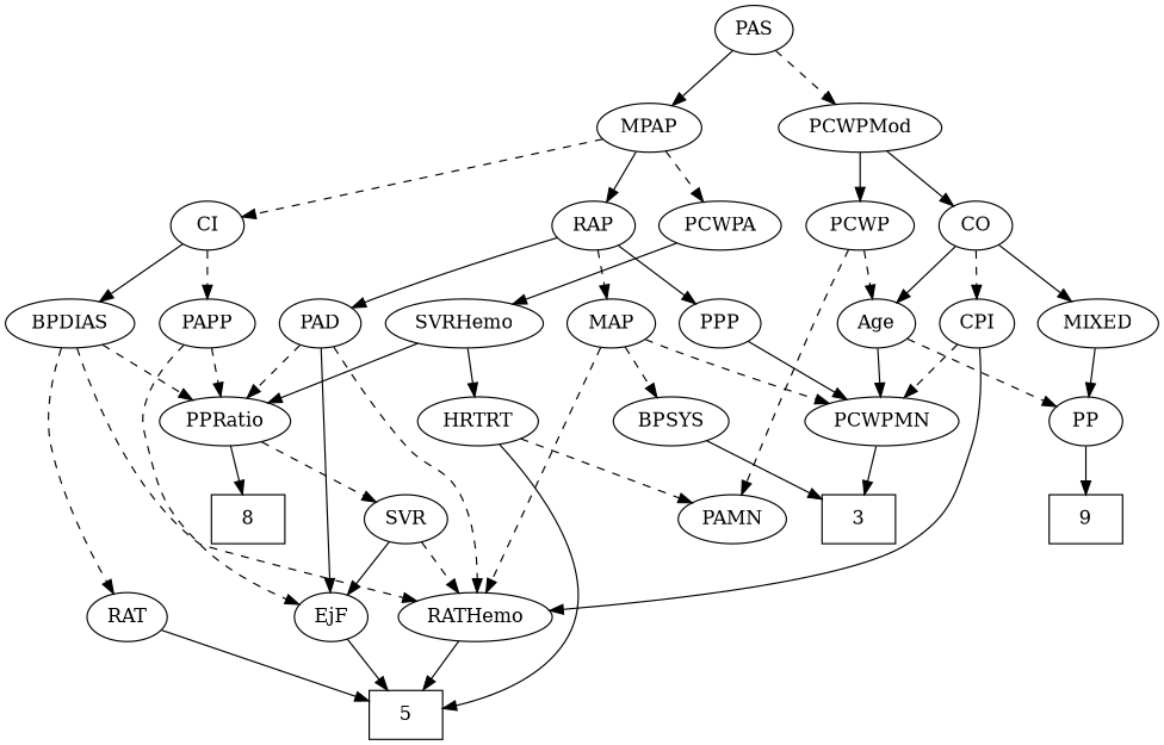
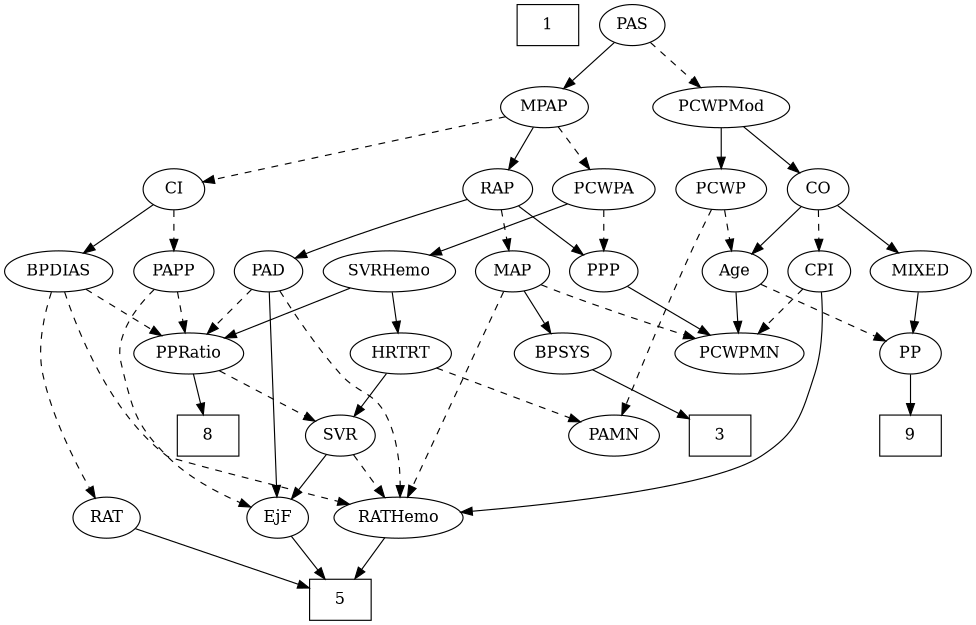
  strict digraph {
    edge [style=solid]
+   1 [height=0.5 shape=box width=0.75]
    n2 [height=0.5 label=9 shape=box width=0.75]
    3 [height=0.5 shape=box width=0.75]
    n4 [height=0.5 label=8 shape=box width=0.75]
    5 [height=0.5 shape=box width=0.75]
    Age [height=0.5 width=0.75]
    PCWPMN [height=0.5 width=1.3902]
    PP [height=0.5 width=0.75]
    EjF [height=0.5 width=0.75]
    RAP [height=0.5 width=0.77632]
    PAD [height=0.5 width=0.79437]
    MAP [height=0.5 width=0.84854]
    PPP [height=0.5 width=0.75]
    RATHemo [height=0.5 width=1.3721]
    PPRatio [height=0.5 width=1.1013]
    BPSYS [height=0.5 width=1.0471]
    SVR [height=0.5 width=0.77632]
    MIXED [height=0.5 width=1.1193]
    MPAP [height=0.5 width=0.97491]
    PCWPA [height=0.5 width=1.1555]
    CI [height=0.5 width=0.75]
    SVRHemo [height=0.5 width=1.3902]
    BPDIAS [height=0.5 width=1.1735]
    PAPP [height=0.5 width=0.88464]
    HRTRT [height=0.5 width=1.1013]
    RAT [height=0.5 width=0.75827]
    CO [height=0.5 width=0.75]
    CPI [height=0.5 width=0.75]
    PAS [height=0.5 width=0.75]
    PCWPMod [height=0.5 width=1.4443]
    PCWP [height=0.5 width=0.97491]
    PAMN [height=0.5 width=1.011]
    Age -> PCWPMN
    Age -> PP [style=dashed]
-   PCWPMN -> 3
    PP -> n2
    EjF -> 5
    RAP -> PAD
    RAP -> MAP [style=dashed]
    RAP -> PPP
    PAD -> EjF
    PAD -> RATHemo [style=dashed]
    PAD -> PPRatio [style=dashed]
    MAP -> PCWPMN [style=dashed]
    MAP -> RATHemo [style=dashed]
-   MAP -> BPSYS [style=dashed]
+   MAP -> BPSYS
    PPP -> PCWPMN
    RATHemo -> 5
    PPRatio -> n4
    PPRatio -> SVR [style=dashed]
    BPSYS -> 3
    SVR -> EjF
    SVR -> RATHemo [style=dashed]
    MIXED -> PP
    MPAP -> RAP
    MPAP -> PCWPA [style=dashed]
    MPAP -> CI [style=dashed]
+   PCWPA -> PPP [style=dashed]
    PCWPA -> SVRHemo
    CI -> BPDIAS
    CI -> PAPP [style=dashed]
    SVRHemo -> PPRatio
    SVRHemo -> HRTRT
    BPDIAS -> RATHemo [style=dashed]
    BPDIAS -> PPRatio [style=dashed]
    BPDIAS -> RAT [style=dashed]
    PAPP -> EjF [style=dashed]
    PAPP -> PPRatio [style=dashed]
-   HRTRT -> 5
+   HRTRT -> SVR
    HRTRT -> PAMN [style=dashed]
    RAT -> 5
    CO -> Age
    CO -> MIXED
    CO -> CPI [style=dashed]
    CPI -> PCWPMN [style=dashed]
    CPI -> RATHemo
    PAS -> MPAP
    PAS -> PCWPMod [style=dashed]
    PCWPMod -> CO
    PCWPMod -> PCWP
    PCWP -> Age [style=dashed]
    PCWP -> PAMN [style=dashed]
  }
